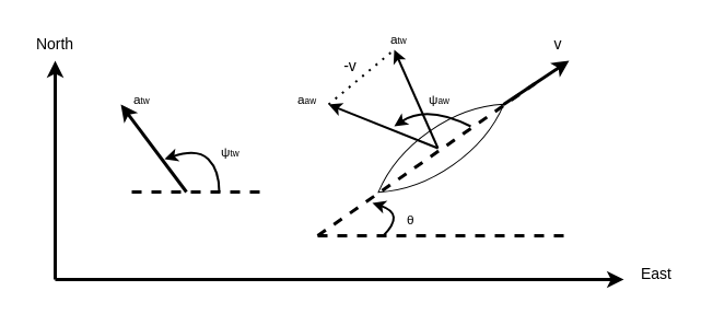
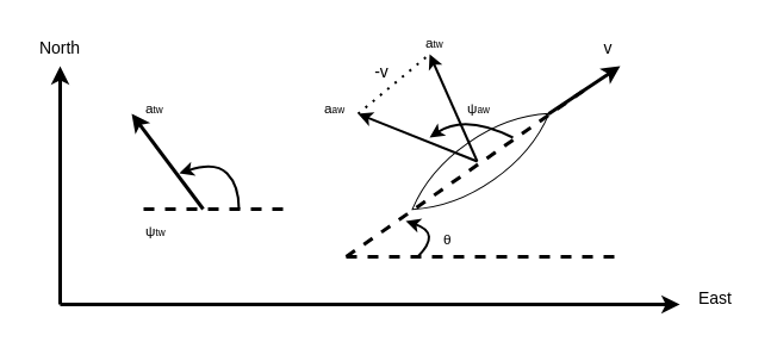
  <mxCell id="0" />
  <mxCell id="1" parent="0" />
  <mxCell id="2" value="" style="whiteSpace=wrap;html=1;shape=mxgraph.basic.pointed_oval;rotation=55;" vertex="1" parent="1"><mxGeometry x="377.86" y="65" width="50" height="140" as="geometry" /></mxCell>
  <mxCell id="3" value="" style="endArrow=none;dashed=1;html=1;rounded=0;strokeWidth=3;" edge="1" parent="1"><mxGeometry width="50" height="50" relative="1" as="geometry"><mxPoint x="120" y="175" as="sourcePoint" /><mxPoint x="240" y="175" as="targetPoint" /></mxGeometry></mxCell>
  <mxCell id="4" value="" style="endArrow=classic;html=1;rounded=0;strokeWidth=3;" edge="1" parent="1"><mxGeometry width="50" height="50" relative="1" as="geometry"><mxPoint x="170" y="175" as="sourcePoint" /><mxPoint x="110" y="95" as="targetPoint" /></mxGeometry></mxCell>
  <mxCell id="5" value="" style="curved=1;endArrow=classic;html=1;rounded=0;strokeWidth=2;" edge="1" parent="1"><mxGeometry width="50" height="50" relative="1" as="geometry"><mxPoint x="200" y="175" as="sourcePoint" /><mxPoint x="150" y="145" as="targetPoint" /><Array as="points"><mxPoint x="200" y="155" /><mxPoint x="180" y="135" /></Array></mxGeometry></mxCell>
- <mxCell id="6" value="&lt;meta charset=&quot;utf-8&quot;&gt;&lt;span dir=&quot;ltr&quot; role=&quot;presentation&quot; style=&quot;left: 388.563px; top: 808.155px; font-size: 11.771px; font-family: sans-serif; transform: scaleX(0.995);&quot;&gt;&lt;/span&gt;&lt;span dir=&quot;ltr&quot; role=&quot;presentation&quot; style=&quot;left: 397.719px; top: 808.155px; font-size: 11.771px; font-family: sans-serif;&quot;&gt;ψ&lt;/span&gt;&lt;span dir=&quot;ltr&quot; role=&quot;presentation&quot; style=&quot;left: 405.387px; top: 812.628px; font-size: 8.24px; font-family: sans-serif; transform: scaleX(1.041);&quot;&gt;tw&lt;/span&gt;" style="text;whiteSpace=wrap;html=1;" vertex="1" parent="1"><mxGeometry x="200" y="125" width="20" height="20" as="geometry" /></mxCell>
+ <mxCell id="6" value="&lt;meta charset=&quot;utf-8&quot;&gt;&lt;span dir=&quot;ltr&quot; role=&quot;presentation&quot; style=&quot;left: 388.563px; top: 808.155px; font-size: 11.771px; font-family: sans-serif; transform: scaleX(0.995);&quot;&gt;&lt;/span&gt;&lt;span dir=&quot;ltr&quot; role=&quot;presentation&quot; style=&quot;left: 397.719px; top: 808.155px; font-size: 11.771px; font-family: sans-serif;&quot;&gt;ψ&lt;/span&gt;&lt;span dir=&quot;ltr&quot; role=&quot;presentation&quot; style=&quot;left: 405.387px; top: 812.628px; font-size: 8.24px; font-family: sans-serif; transform: scaleX(1.041);&quot;&gt;tw&lt;/span&gt;" style="text;whiteSpace=wrap;html=1;" vertex="1" parent="1"><mxGeometry x="120" y="180" width="20" height="20" as="geometry" /></mxCell>
  <mxCell id="7" value="&lt;meta charset=&quot;utf-8&quot;&gt;&lt;span dir=&quot;ltr&quot; role=&quot;presentation&quot; style=&quot;left: 398.442px; top: 808.155px; font-size: 11.771px; font-family: sans-serif;&quot;&gt;a&lt;/span&gt;&lt;span dir=&quot;ltr&quot; role=&quot;presentation&quot; style=&quot;left: 404.664px; top: 812.628px; font-size: 8.24px; font-family: sans-serif; transform: scaleX(1.041);&quot;&gt;tw&lt;/span&gt;" style="text;whiteSpace=wrap;html=1;fontSize=14;" vertex="1" parent="1"><mxGeometry x="120" y="75" width="50" height="40" as="geometry" /></mxCell>
  <mxCell id="8" value="" style="endArrow=none;dashed=1;html=1;rounded=0;strokeWidth=3;fontSize=14;" edge="1" parent="1"><mxGeometry width="50" height="50" relative="1" as="geometry"><mxPoint x="290" y="215" as="sourcePoint" /><mxPoint x="490" y="75" as="targetPoint" /></mxGeometry></mxCell>
  <mxCell id="9" value="" style="endArrow=classic;html=1;rounded=0;strokeWidth=3;fontSize=14;" edge="1" parent="1"><mxGeometry width="50" height="50" relative="1" as="geometry"><mxPoint x="460" y="95" as="sourcePoint" /><mxPoint x="520" y="55" as="targetPoint" /></mxGeometry></mxCell>
  <mxCell id="10" value="" style="endArrow=none;dashed=1;html=1;rounded=0;strokeWidth=3;fontSize=14;" edge="1" parent="1"><mxGeometry width="50" height="50" relative="1" as="geometry"><mxPoint x="290" y="215" as="sourcePoint" /><mxPoint x="520" y="215" as="targetPoint" /></mxGeometry></mxCell>
  <mxCell id="11" value="" style="curved=1;endArrow=classic;html=1;rounded=0;strokeWidth=2;" edge="1" parent="1"><mxGeometry width="50" height="50" relative="1" as="geometry"><mxPoint x="350" y="215" as="sourcePoint" /><mxPoint x="340" y="185" as="targetPoint" /><Array as="points"><mxPoint x="370" y="195" /></Array></mxGeometry></mxCell>
  <mxCell id="12" value="&lt;meta charset=&quot;utf-8&quot;&gt;&lt;span dir=&quot;ltr&quot; role=&quot;presentation&quot; style=&quot;left: 321.358px; top: 633.162px; font-size: 11.771px; font-family: sans-serif;&quot;&gt;&lt;/span&gt;&lt;span dir=&quot;ltr&quot; role=&quot;presentation&quot; style=&quot;left: 325.937px; top: 633.162px; font-size: 11.771px; font-family: sans-serif;&quot;&gt;θ&lt;/span&gt;&lt;span dir=&quot;ltr&quot; role=&quot;presentation&quot; style=&quot;left: 331.79px; top: 633.162px; font-size: 11.771px; font-family: sans-serif;&quot;&gt;&lt;/span&gt;" style="text;whiteSpace=wrap;html=1;fontSize=14;" vertex="1" parent="1"><mxGeometry x="370" y="185" width="20" height="20" as="geometry" /></mxCell>
  <mxCell id="13" value="" style="endArrow=classic;html=1;rounded=0;strokeWidth=2;fontSize=14;" edge="1" parent="1"><mxGeometry width="50" height="50" relative="1" as="geometry"><mxPoint x="400" y="135" as="sourcePoint" /><mxPoint x="300" y="95" as="targetPoint" /></mxGeometry></mxCell>
  <mxCell id="14" value="" style="endArrow=classic;html=1;rounded=0;strokeWidth=2;fontSize=14;" edge="1" parent="1"><mxGeometry width="50" height="50" relative="1" as="geometry"><mxPoint x="400" y="135" as="sourcePoint" /><mxPoint x="360" y="45" as="targetPoint" /></mxGeometry></mxCell>
  <mxCell id="15" value="" style="endArrow=none;dashed=1;html=1;dashPattern=1 3;strokeWidth=2;rounded=0;fontSize=14;" edge="1" parent="1"><mxGeometry width="50" height="50" relative="1" as="geometry"><mxPoint x="300" y="95" as="sourcePoint" /><mxPoint x="360" y="45" as="targetPoint" /></mxGeometry></mxCell>
  <mxCell id="16" value="" style="curved=1;endArrow=classic;html=1;rounded=0;strokeWidth=2;fontSize=14;" edge="1" parent="1"><mxGeometry width="50" height="50" relative="1" as="geometry"><mxPoint x="430" y="115" as="sourcePoint" /><mxPoint x="360" y="115" as="targetPoint" /><Array as="points"><mxPoint x="390" y="95" /></Array></mxGeometry></mxCell>
  <mxCell id="17" value="-v" style="text;strokeColor=none;align=center;fillColor=none;html=1;verticalAlign=middle;whiteSpace=wrap;rounded=0;fontSize=14;" vertex="1" parent="1"><mxGeometry x="290" y="45" width="60" height="30" as="geometry" /></mxCell>
  <mxCell id="18" value="v" style="text;strokeColor=none;align=center;fillColor=none;html=1;verticalAlign=middle;whiteSpace=wrap;rounded=0;fontSize=14;" vertex="1" parent="1"><mxGeometry x="480" y="25" width="60" height="30" as="geometry" /></mxCell>
  <mxCell id="19" value="" style="endArrow=classic;html=1;rounded=0;strokeWidth=3;fontSize=14;" edge="1" parent="1"><mxGeometry width="50" height="50" relative="1" as="geometry"><mxPoint x="50" y="255" as="sourcePoint" /><mxPoint x="50" y="55" as="targetPoint" /></mxGeometry></mxCell>
  <mxCell id="20" value="" style="endArrow=classic;html=1;rounded=0;strokeWidth=3;fontSize=14;" edge="1" parent="1"><mxGeometry width="50" height="50" relative="1" as="geometry"><mxPoint x="50" y="255" as="sourcePoint" /><mxPoint x="570" y="255" as="targetPoint" /></mxGeometry></mxCell>
  <mxCell id="21" value="North" style="text;strokeColor=none;align=center;fillColor=none;html=1;verticalAlign=middle;whiteSpace=wrap;rounded=0;fontSize=14;" vertex="1" parent="1"><mxGeometry x="20" y="25" width="60" height="30" as="geometry" /></mxCell>
  <mxCell id="22" value="East" style="text;strokeColor=none;align=center;fillColor=none;html=1;verticalAlign=middle;whiteSpace=wrap;rounded=0;fontSize=14;" vertex="1" parent="1"><mxGeometry x="570" y="235" width="60" height="30" as="geometry" /></mxCell>
  <mxCell id="23" value="&lt;meta charset=&quot;utf-8&quot;&gt;&lt;span dir=&quot;ltr&quot; role=&quot;presentation&quot; style=&quot;left: 387.47px; top: 808.155px; font-size: 11.771px; font-family: sans-serif;&quot;&gt;a&lt;/span&gt;&lt;span dir=&quot;ltr&quot; role=&quot;presentation&quot; style=&quot;left: 393.692px; top: 812.628px; font-size: 8.24px; font-family: sans-serif; transform: scaleX(1.012);&quot;&gt;aw&lt;/span&gt;" style="text;whiteSpace=wrap;html=1;fontSize=14;" vertex="1" parent="1"><mxGeometry x="270" y="75" width="50" height="40" as="geometry" /></mxCell>
  <mxCell id="24" value="&lt;meta charset=&quot;utf-8&quot;&gt;&lt;span dir=&quot;ltr&quot; role=&quot;presentation&quot; style=&quot;left: 406.419px; top: 808.155px; font-size: 11.771px; font-family: sans-serif;&quot;&gt;ψ&lt;/span&gt;&lt;span dir=&quot;ltr&quot; role=&quot;presentation&quot; style=&quot;left: 414.086px; top: 812.628px; font-size: 8.24px; font-family: sans-serif; transform: scaleX(1.012);&quot;&gt;aw&lt;/span&gt;" style="text;whiteSpace=wrap;html=1;fontSize=14;" vertex="1" parent="1"><mxGeometry x="390" y="75" width="50" height="40" as="geometry" /></mxCell>
  <mxCell id="25" value="&lt;meta charset=&quot;utf-8&quot;&gt;&lt;span dir=&quot;ltr&quot; role=&quot;presentation&quot; style=&quot;left: 398.442px; top: 808.155px; font-size: 11.771px; font-family: sans-serif;&quot;&gt;a&lt;/span&gt;&lt;span dir=&quot;ltr&quot; role=&quot;presentation&quot; style=&quot;left: 404.664px; top: 812.628px; font-size: 8.24px; font-family: sans-serif; transform: scaleX(1.041);&quot;&gt;tw&lt;/span&gt;" style="text;whiteSpace=wrap;html=1;fontSize=14;" vertex="1" parent="1"><mxGeometry x="355" y="20" width="50" height="40" as="geometry" /></mxCell>
